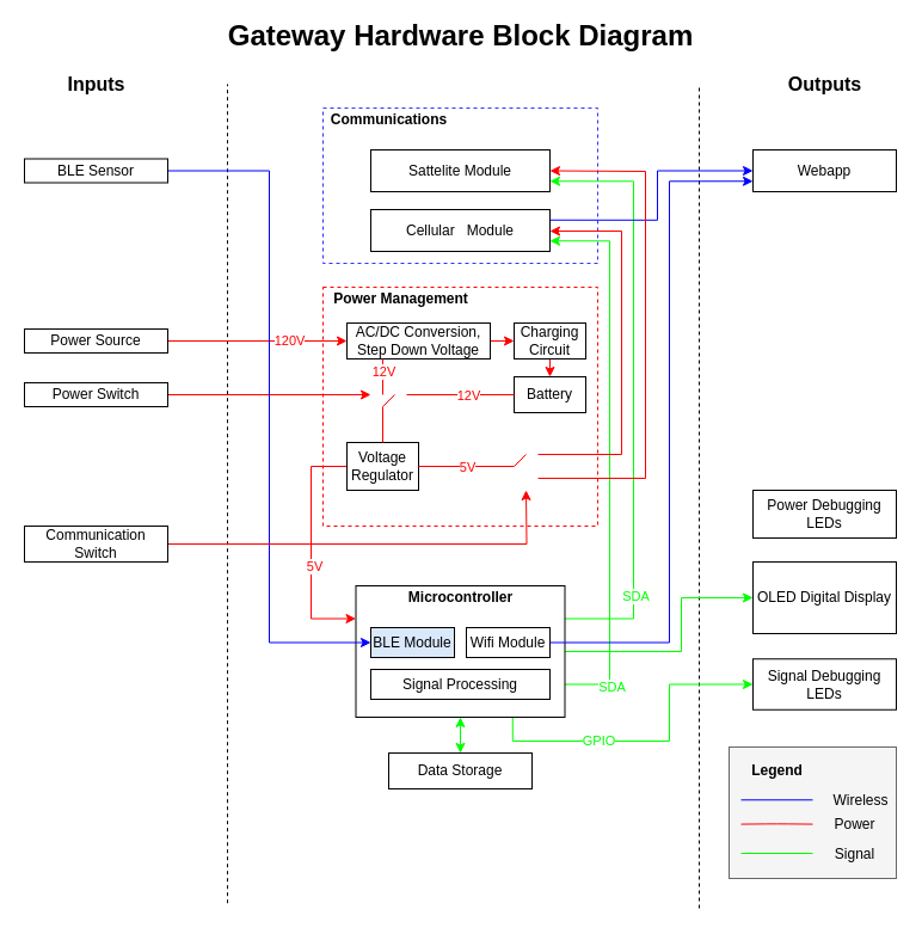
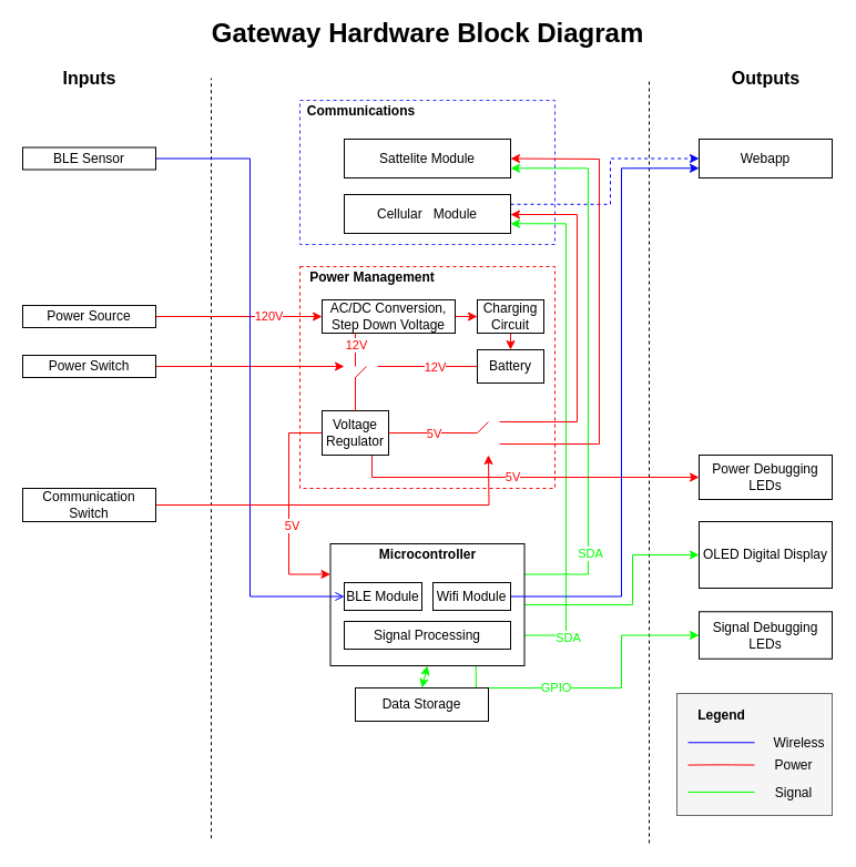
  <mxCell id="0" />
  <mxCell id="1" parent="0" />
  <mxCell id="2" value="" style="endArrow=none;dashed=1;html=1;" parent="1" edge="1"><mxGeometry width="50" height="50" relative="1" as="geometry"><mxPoint x="190" y="755.714" as="sourcePoint" /><mxPoint x="190" y="70" as="targetPoint" /></mxGeometry></mxCell>
  <mxCell id="3" value="" style="endArrow=none;dashed=1;html=1;" parent="1" edge="1"><mxGeometry width="50" height="50" relative="1" as="geometry"><mxPoint x="585" y="760" as="sourcePoint" /><mxPoint x="585" y="70" as="targetPoint" /></mxGeometry></mxCell>
  <mxCell id="4" value="&lt;b&gt;&lt;font style=&quot;font-size: 16px&quot;&gt;Inputs&lt;/font&gt;&lt;/b&gt;" style="text;html=1;align=center;verticalAlign=middle;resizable=0;points=[];autosize=1;strokeColor=none;" parent="1" vertex="1"><mxGeometry x="50" y="60" width="60" height="20" as="geometry" /></mxCell>
  <mxCell id="5" value="&lt;b&gt;&lt;font style=&quot;font-size: 16px&quot;&gt;Outputs&lt;/font&gt;&lt;/b&gt;" style="text;html=1;align=center;verticalAlign=middle;resizable=0;points=[];autosize=1;strokeColor=none;" parent="1" vertex="1"><mxGeometry x="650" y="60" width="80" height="20" as="geometry" /></mxCell>
  <mxCell id="6" value="" style="rounded=0;whiteSpace=wrap;html=1;dashed=1;strokeColor=#FF0000;" parent="1" vertex="1"><mxGeometry x="270" y="240" width="230" height="200" as="geometry" /></mxCell>
  <mxCell id="7" value="" style="rounded=0;whiteSpace=wrap;html=1;dashed=1;strokeColor=#3333FF;" parent="1" vertex="1"><mxGeometry x="270" y="90" width="230" height="130" as="geometry" /></mxCell>
  <mxCell id="8" style="edgeStyle=orthogonalEdgeStyle;rounded=0;orthogonalLoop=1;jettySize=auto;html=1;exitX=0.75;exitY=1;exitDx=0;exitDy=0;strokeColor=#00FF00;entryX=0;entryY=0.5;entryDx=0;entryDy=0;" parent="1" source="14" target="17" edge="1"><mxGeometry relative="1" as="geometry"><mxPoint x="630" y="570" as="targetPoint" /><Array as="points"><mxPoint x="429" y="620" /><mxPoint x="560" y="620" /><mxPoint x="560" y="573" /></Array></mxGeometry></mxCell>
  <mxCell id="9" style="edgeStyle=orthogonalEdgeStyle;rounded=0;orthogonalLoop=1;jettySize=auto;html=1;exitX=1;exitY=0.75;exitDx=0;exitDy=0;entryX=1;entryY=0.75;entryDx=0;entryDy=0;strokeColor=#00FF00;" parent="1" source="14" target="35" edge="1"><mxGeometry relative="1" as="geometry"><Array as="points"><mxPoint x="510" y="573" /><mxPoint x="510" y="201" /></Array></mxGeometry></mxCell>
  <mxCell id="10" value="SDA&lt;br&gt;" style="edgeLabel;html=1;align=center;verticalAlign=middle;resizable=0;points=[];fontColor=#00FF00;" parent="9" vertex="1" connectable="0"><mxGeometry x="-0.837" y="-2" relative="1" as="geometry"><mxPoint x="2" as="offset" /></mxGeometry></mxCell>
  <mxCell id="11" style="edgeStyle=orthogonalEdgeStyle;rounded=0;orthogonalLoop=1;jettySize=auto;html=1;entryX=1;entryY=0.75;entryDx=0;entryDy=0;strokeColor=#00FF00;exitX=1;exitY=0.25;exitDx=0;exitDy=0;" parent="1" source="14" target="36" edge="1"><mxGeometry relative="1" as="geometry"><Array as="points"><mxPoint x="530" y="518" /><mxPoint x="530" y="151" /></Array><mxPoint x="500" y="510" as="sourcePoint" /></mxGeometry></mxCell>
  <mxCell id="12" value="SDA" style="edgeLabel;html=1;align=center;verticalAlign=middle;resizable=0;points=[];fontColor=#00FF00;" parent="11" vertex="1" connectable="0"><mxGeometry x="-0.686" y="-1" relative="1" as="geometry"><mxPoint y="1" as="offset" /></mxGeometry></mxCell>
  <mxCell id="13" style="edgeStyle=orthogonalEdgeStyle;rounded=0;orthogonalLoop=1;jettySize=auto;html=1;exitX=1;exitY=0.5;exitDx=0;exitDy=0;strokeColor=#00FF00;entryX=0;entryY=0.5;entryDx=0;entryDy=0;" edge="1" parent="1" source="14" target="72"><mxGeometry relative="1" as="geometry"><mxPoint x="520" y="560" as="targetPoint" /><Array as="points"><mxPoint x="570" y="545" /><mxPoint x="570" y="500" /></Array></mxGeometry></mxCell>
  <mxCell id="14" value="" style="rounded=0;whiteSpace=wrap;html=1;" parent="1" vertex="1"><mxGeometry x="297.5" y="490" width="175" height="110" as="geometry" /></mxCell>
  <mxCell id="15" style="edgeStyle=orthogonalEdgeStyle;rounded=0;orthogonalLoop=1;jettySize=auto;html=1;exitX=1;exitY=0.5;exitDx=0;exitDy=0;strokeColor=#FF0000;" parent="1" source="16" edge="1"><mxGeometry relative="1" as="geometry"><mxPoint x="310" y="330" as="targetPoint" /></mxGeometry></mxCell>
  <mxCell id="16" value="Power Switch" style="rounded=0;whiteSpace=wrap;html=1;strokeColor=#000000;" parent="1" vertex="1"><mxGeometry x="20" y="320" width="120" height="20" as="geometry" /></mxCell>
  <mxCell id="17" value="Signal Debugging LEDs" style="rounded=0;whiteSpace=wrap;html=1;strokeColor=#000000;" parent="1" vertex="1"><mxGeometry x="630" y="551.25" width="120" height="42.5" as="geometry" /></mxCell>
  <mxCell id="18" value="Power Debugging LEDs" style="rounded=0;whiteSpace=wrap;html=1;strokeColor=#000000;" parent="1" vertex="1"><mxGeometry x="630" y="410" width="120" height="40" as="geometry" /></mxCell>
  <mxCell id="19" value="Webapp" style="rounded=0;whiteSpace=wrap;html=1;strokeColor=#000000;" parent="1" vertex="1"><mxGeometry x="630" y="125" width="120" height="35" as="geometry" /></mxCell>
  <mxCell id="20" value="" style="rounded=0;whiteSpace=wrap;html=1;strokeColor=#666666;fillColor=#f5f5f5;fontColor=#333333;" parent="1" vertex="1"><mxGeometry x="610" y="625" width="140" height="110" as="geometry" /></mxCell>
  <mxCell id="21" value="&lt;b&gt;Legend&lt;/b&gt;" style="text;html=1;align=center;verticalAlign=middle;resizable=0;points=[];autosize=1;strokeColor=none;" parent="1" vertex="1"><mxGeometry x="620" y="635" width="60" height="20" as="geometry" /></mxCell>
  <mxCell id="22" value="Wireless" style="text;html=1;align=center;verticalAlign=middle;resizable=0;points=[];autosize=1;strokeColor=none;" parent="1" vertex="1"><mxGeometry x="690" y="660" width="60" height="20" as="geometry" /></mxCell>
  <mxCell id="23" value="Power" style="text;html=1;align=center;verticalAlign=middle;resizable=0;points=[];autosize=1;strokeColor=none;" parent="1" vertex="1"><mxGeometry x="690" y="680" width="50" height="20" as="geometry" /></mxCell>
  <mxCell id="24" value="Signal" style="text;html=1;align=center;verticalAlign=middle;resizable=0;points=[];autosize=1;strokeColor=none;" parent="1" vertex="1"><mxGeometry x="690" y="705" width="50" height="20" as="geometry" /></mxCell>
  <mxCell id="25" value="" style="endArrow=none;html=1;strokeColor=#0000FF;" parent="1" edge="1"><mxGeometry width="50" height="50" relative="1" as="geometry"><mxPoint x="620" y="669.29" as="sourcePoint" /><mxPoint x="680" y="669.29" as="targetPoint" /><Array as="points" /></mxGeometry></mxCell>
  <mxCell id="26" value="" style="endArrow=none;html=1;strokeColor=#FF0000;" parent="1" edge="1"><mxGeometry width="50" height="50" relative="1" as="geometry"><mxPoint x="620" y="689.58" as="sourcePoint" /><mxPoint x="680" y="689.58" as="targetPoint" /><Array as="points"><mxPoint x="650" y="689.29" /></Array></mxGeometry></mxCell>
  <mxCell id="27" value="" style="endArrow=none;html=1;strokeColor=#00FF00;" parent="1" edge="1"><mxGeometry width="50" height="50" relative="1" as="geometry"><mxPoint x="620" y="714" as="sourcePoint" /><mxPoint x="680" y="714" as="targetPoint" /><Array as="points" /></mxGeometry></mxCell>
  <mxCell id="28" value="&lt;b&gt;Microcontroller&lt;/b&gt;" style="text;html=1;align=center;verticalAlign=middle;resizable=0;points=[];autosize=1;strokeColor=none;" parent="1" vertex="1"><mxGeometry x="335" y="490" width="100" height="20" as="geometry" /></mxCell>
  <mxCell id="29" style="edgeStyle=orthogonalEdgeStyle;rounded=0;orthogonalLoop=1;jettySize=auto;html=1;exitX=1;exitY=1;exitDx=0;exitDy=0;entryX=0;entryY=0.5;entryDx=0;entryDy=0;strokeColor=#FF0000;" parent="1" source="31" target="42" edge="1"><mxGeometry relative="1" as="geometry"><mxPoint x="140" y="345" as="sourcePoint" /><Array as="points"><mxPoint x="140" y="285" /></Array></mxGeometry></mxCell>
  <mxCell id="30" value="&lt;font color=&quot;#ff0000&quot;&gt;120V&lt;/font&gt;" style="edgeLabel;html=1;align=center;verticalAlign=middle;resizable=0;points=[];fontColor=#00FF00;" parent="29" vertex="1" connectable="0"><mxGeometry x="0.383" y="1" relative="1" as="geometry"><mxPoint as="offset" /></mxGeometry></mxCell>
  <mxCell id="31" value="Power Source" style="rounded=0;whiteSpace=wrap;html=1;strokeColor=#000000;" parent="1" vertex="1"><mxGeometry x="20" y="275" width="120" height="20" as="geometry" /></mxCell>
- <mxCell id="32" style="edgeStyle=orthogonalEdgeStyle;rounded=0;orthogonalLoop=1;jettySize=auto;html=1;exitX=1;exitY=0.5;exitDx=0;exitDy=0;entryX=0;entryY=0.5;entryDx=0;entryDy=0;strokeColor=#0000FF;" parent="1" source="33" target="55" edge="1"><mxGeometry relative="1" as="geometry"><mxPoint x="280" y="142.5" as="targetPoint" /></mxGeometry></mxCell>
+ <mxCell id="32" style="edgeStyle=orthogonalEdgeStyle;rounded=0;orthogonalLoop=1;jettySize=auto;html=1;exitX=1;exitY=0.5;exitDx=0;exitDy=0;entryX=0;entryY=0.5;entryDx=0;entryDy=0;strokeColor=#0000FF;endArrow=open;" parent="1" source="33" target="55" edge="1"><mxGeometry relative="1" as="geometry"><mxPoint x="280" y="142.5" as="targetPoint" /></mxGeometry></mxCell>
  <mxCell id="33" value="BLE Sensor" style="rounded=0;whiteSpace=wrap;html=1;strokeColor=#000000;" parent="1" vertex="1"><mxGeometry x="20" y="132.5" width="120" height="20" as="geometry" /></mxCell>
- <mxCell id="34" style="edgeStyle=orthogonalEdgeStyle;rounded=0;orthogonalLoop=1;jettySize=auto;html=1;exitX=1;exitY=0.25;exitDx=0;exitDy=0;entryX=0;entryY=0.5;entryDx=0;entryDy=0;strokeColor=#0000FF;" parent="1" source="35" target="19" edge="1"><mxGeometry relative="1" as="geometry"><Array as="points"><mxPoint x="550" y="184" /><mxPoint x="550" y="143" /></Array></mxGeometry></mxCell>
+ <mxCell id="34" style="edgeStyle=orthogonalEdgeStyle;rounded=0;orthogonalLoop=1;jettySize=auto;html=1;exitX=1;exitY=0.25;exitDx=0;exitDy=0;entryX=0;entryY=0.5;entryDx=0;entryDy=0;strokeColor=#0000FF;dashed=1;" parent="1" source="35" target="19" edge="1"><mxGeometry relative="1" as="geometry"><Array as="points"><mxPoint x="550" y="184" /><mxPoint x="550" y="143" /></Array></mxGeometry></mxCell>
  <mxCell id="35" value="Cellular&amp;nbsp; &amp;nbsp;Module" style="rounded=0;whiteSpace=wrap;html=1;strokeColor=#000000;" parent="1" vertex="1"><mxGeometry x="310" y="175" width="150" height="35" as="geometry" /></mxCell>
  <mxCell id="36" value="Sattelite Module" style="rounded=0;whiteSpace=wrap;html=1;strokeColor=#000000;" parent="1" vertex="1"><mxGeometry x="310" y="125" width="150" height="35" as="geometry" /></mxCell>
  <mxCell id="37" value="&lt;b&gt;Communications&lt;/b&gt;" style="text;html=1;align=center;verticalAlign=middle;resizable=0;points=[];autosize=1;strokeColor=none;" parent="1" vertex="1"><mxGeometry x="270" y="90" width="110" height="20" as="geometry" /></mxCell>
  <mxCell id="38" value="&lt;b&gt;&lt;font style=&quot;font-size: 24px&quot;&gt;Gateway Hardware Block Diagram&lt;/font&gt;&lt;/b&gt;" style="text;html=1;align=center;verticalAlign=middle;resizable=0;points=[];autosize=1;strokeColor=none;" parent="1" vertex="1"><mxGeometry x="185" y="20" width="400" height="20" as="geometry" /></mxCell>
+ <mxCell id="39" style="edgeStyle=orthogonalEdgeStyle;rounded=0;orthogonalLoop=1;jettySize=auto;html=1;exitX=0.75;exitY=1;exitDx=0;exitDy=0;strokeColor=#FF0000;entryX=0;entryY=0.5;entryDx=0;entryDy=0;" parent="1" source="58" target="18" edge="1"><mxGeometry relative="1" as="geometry"><mxPoint x="610" y="389.941" as="targetPoint" /></mxGeometry></mxCell>
+ <mxCell id="40" value="5V" style="edgeLabel;html=1;align=center;verticalAlign=middle;resizable=0;points=[];fontColor=#FF0000;" parent="39" vertex="1" connectable="0"><mxGeometry x="-0.075" y="1" relative="1" as="geometry"><mxPoint as="offset" /></mxGeometry></mxCell>
  <mxCell id="41" style="edgeStyle=orthogonalEdgeStyle;rounded=0;orthogonalLoop=1;jettySize=auto;html=1;exitX=1;exitY=0.5;exitDx=0;exitDy=0;entryX=0;entryY=0.5;entryDx=0;entryDy=0;strokeColor=#FF0000;" edge="1" parent="1" source="42" target="71"><mxGeometry relative="1" as="geometry" /></mxCell>
  <mxCell id="42" value="AC/DC Conversion, Step Down Voltage" style="whiteSpace=wrap;html=1;strokeColor=#000000;" parent="1" vertex="1"><mxGeometry x="290" y="270" width="120" height="30" as="geometry" /></mxCell>
  <mxCell id="43" value="&lt;b&gt;Power Management&lt;/b&gt;" style="text;html=1;align=center;verticalAlign=middle;resizable=0;points=[];autosize=1;strokeColor=none;" parent="1" vertex="1"><mxGeometry x="270" y="240" width="130" height="20" as="geometry" /></mxCell>
  <mxCell id="44" value="Signal Processing" style="rounded=0;whiteSpace=wrap;html=1;strokeColor=#000000;" parent="1" vertex="1"><mxGeometry x="310" y="560" width="150" height="25" as="geometry" /></mxCell>
- <mxCell id="45" value="Data Storage" style="rounded=0;whiteSpace=wrap;html=1;strokeColor=#000000;" parent="1" vertex="1"><mxGeometry x="325" y="630" width="120" height="30" as="geometry" /></mxCell>
+ <mxCell id="45" value="Data Storage" style="rounded=0;whiteSpace=wrap;html=1;strokeColor=#000000;" parent="1" vertex="1"><mxGeometry x="320" y="620" width="120" height="30" as="geometry" /></mxCell>
  <mxCell id="46" value="" style="endArrow=classic;startArrow=classic;html=1;strokeColor=#00FF00;entryX=0.5;entryY=0;entryDx=0;entryDy=0;exitX=0.5;exitY=1;exitDx=0;exitDy=0;" parent="1" source="14" target="45" edge="1"><mxGeometry width="50" height="50" relative="1" as="geometry"><mxPoint x="500" y="540" as="sourcePoint" /><mxPoint x="550" y="490" as="targetPoint" /></mxGeometry></mxCell>
  <mxCell id="47" style="edgeStyle=orthogonalEdgeStyle;rounded=0;orthogonalLoop=1;jettySize=auto;html=1;exitX=1;exitY=0.5;exitDx=0;exitDy=0;strokeColor=#FF0000;" parent="1" source="48" edge="1"><mxGeometry relative="1" as="geometry"><mxPoint x="440" y="410" as="targetPoint" /></mxGeometry></mxCell>
  <mxCell id="48" value="Communication Switch" style="rounded=0;whiteSpace=wrap;html=1;strokeColor=#000000;" parent="1" vertex="1"><mxGeometry x="20" y="440" width="120" height="30" as="geometry" /></mxCell>
  <mxCell id="49" style="edgeStyle=orthogonalEdgeStyle;rounded=0;orthogonalLoop=1;jettySize=auto;html=1;exitX=0;exitY=0.5;exitDx=0;exitDy=0;entryX=0;entryY=0.25;entryDx=0;entryDy=0;strokeColor=#FF0000;" parent="1" source="58" target="14" edge="1"><mxGeometry relative="1" as="geometry"><Array as="points"><mxPoint x="260" y="390" /><mxPoint x="260" y="518" /></Array></mxGeometry></mxCell>
  <mxCell id="50" value="5V" style="edgeLabel;html=1;align=center;verticalAlign=middle;resizable=0;points=[];fontColor=#FF0000;" parent="49" vertex="1" connectable="0"><mxGeometry x="0.156" y="2" relative="1" as="geometry"><mxPoint as="offset" /></mxGeometry></mxCell>
  <mxCell id="51" value="Battery" style="whiteSpace=wrap;html=1;strokeColor=#000000;" parent="1" vertex="1"><mxGeometry x="430" y="315" width="60" height="30" as="geometry" /></mxCell>
  <mxCell id="52" style="edgeStyle=orthogonalEdgeStyle;rounded=0;orthogonalLoop=1;jettySize=auto;html=1;exitX=1;exitY=0.5;exitDx=0;exitDy=0;entryX=0;entryY=0.75;entryDx=0;entryDy=0;strokeColor=#0000FF;" parent="1" source="54" target="19" edge="1"><mxGeometry relative="1" as="geometry"><Array as="points"><mxPoint x="560" y="538" /><mxPoint x="560" y="151" /></Array></mxGeometry></mxCell>
  <mxCell id="53" value="&lt;font color=&quot;#00ff00&quot;&gt;GPIO&lt;/font&gt;" style="edgeLabel;html=1;align=center;verticalAlign=middle;resizable=0;points=[];fontColor=#FF0000;" parent="52" vertex="1" connectable="0"><mxGeometry x="-0.64" y="-11" relative="1" as="geometry"><mxPoint x="-71" y="82" as="offset" /></mxGeometry></mxCell>
  <mxCell id="54" value="Wifi Module" style="rounded=0;whiteSpace=wrap;html=1;strokeColor=#000000;" parent="1" vertex="1"><mxGeometry x="390" y="525" width="70" height="25" as="geometry" /></mxCell>
- <mxCell id="55" value="BLE Module" style="rounded=0;whiteSpace=wrap;html=1;strokeColor=#000000;fillColor=#dae8fc;" parent="1" vertex="1"><mxGeometry x="310" y="525" width="70" height="25" as="geometry" /></mxCell>
+ <mxCell id="55" value="BLE Module" style="rounded=0;whiteSpace=wrap;html=1;strokeColor=#000000;" parent="1" vertex="1"><mxGeometry x="310" y="525" width="70" height="25" as="geometry" /></mxCell>
  <mxCell id="56" value="" style="endArrow=none;html=1;rounded=0;strokeColor=#FF0000;entryX=0;entryY=0.5;entryDx=0;entryDy=0;" parent="1" target="51" edge="1"><mxGeometry width="50" height="50" relative="1" as="geometry"><mxPoint x="340" y="330" as="sourcePoint" /><mxPoint x="380" y="380" as="targetPoint" /><Array as="points" /></mxGeometry></mxCell>
  <mxCell id="57" value="12V" style="edgeLabel;html=1;align=center;verticalAlign=middle;resizable=0;points=[];fontColor=#FF0000;" parent="56" vertex="1" connectable="0"><mxGeometry x="0.03" y="-2" relative="1" as="geometry"><mxPoint x="5" y="-2" as="offset" /></mxGeometry></mxCell>
  <mxCell id="58" value="Voltage Regulator" style="whiteSpace=wrap;html=1;strokeColor=#000000;" parent="1" vertex="1"><mxGeometry x="290" y="370" width="60" height="40" as="geometry" /></mxCell>
  <mxCell id="59" value="" style="endArrow=none;html=1;rounded=0;strokeColor=#FF0000;entryX=0.5;entryY=0;entryDx=0;entryDy=0;" parent="1" target="58" edge="1"><mxGeometry width="50" height="50" relative="1" as="geometry"><mxPoint x="320" y="340" as="sourcePoint" /><mxPoint x="240" y="430" as="targetPoint" /></mxGeometry></mxCell>
  <mxCell id="60" value="" style="endArrow=none;html=1;rounded=0;strokeColor=#FF0000;entryX=1;entryY=0.5;entryDx=0;entryDy=0;" parent="1" target="58" edge="1"><mxGeometry width="50" height="50" relative="1" as="geometry"><mxPoint x="430" y="390" as="sourcePoint" /><mxPoint x="230" y="370" as="targetPoint" /></mxGeometry></mxCell>
  <mxCell id="61" value="5V" style="edgeLabel;html=1;align=center;verticalAlign=middle;resizable=0;points=[];fontColor=#FF0000;" parent="60" vertex="1" connectable="0"><mxGeometry x="0.308" y="2" relative="1" as="geometry"><mxPoint x="12" y="-2" as="offset" /></mxGeometry></mxCell>
  <mxCell id="62" value="" style="endArrow=none;html=1;rounded=0;strokeColor=#FF0000;" parent="1" edge="1"><mxGeometry width="50" height="50" relative="1" as="geometry"><mxPoint x="330" y="330" as="sourcePoint" /><mxPoint x="320" y="340" as="targetPoint" /></mxGeometry></mxCell>
  <mxCell id="63" value="" style="endArrow=classic;html=1;rounded=0;strokeColor=#FF0000;" parent="1" edge="1"><mxGeometry width="50" height="50" relative="1" as="geometry"><mxPoint x="520" y="380" as="sourcePoint" /><mxPoint x="460" y="193" as="targetPoint" /><Array as="points"><mxPoint x="520" y="193" /></Array></mxGeometry></mxCell>
  <mxCell id="64" value="" style="endArrow=none;html=1;rounded=0;strokeColor=#FF0000;" parent="1" edge="1"><mxGeometry width="50" height="50" relative="1" as="geometry"><mxPoint x="450" y="380" as="sourcePoint" /><mxPoint x="520" y="380" as="targetPoint" /></mxGeometry></mxCell>
  <mxCell id="65" value="" style="endArrow=classic;html=1;rounded=0;strokeColor=#FF0000;entryX=1;entryY=0.5;entryDx=0;entryDy=0;" parent="1" target="36" edge="1"><mxGeometry width="50" height="50" relative="1" as="geometry"><mxPoint x="540" y="400" as="sourcePoint" /><mxPoint x="470" y="203" as="targetPoint" /><Array as="points"><mxPoint x="540" y="143" /></Array></mxGeometry></mxCell>
  <mxCell id="66" value="" style="endArrow=none;html=1;rounded=0;strokeColor=#FF0000;exitX=0.783;exitY=0.8;exitDx=0;exitDy=0;exitPerimeter=0;" parent="1" source="6" edge="1"><mxGeometry width="50" height="50" relative="1" as="geometry"><mxPoint x="400" y="430" as="sourcePoint" /><mxPoint x="540" y="400" as="targetPoint" /></mxGeometry></mxCell>
  <mxCell id="67" value="" style="endArrow=none;html=1;rounded=0;strokeColor=#FF0000;" parent="1" edge="1"><mxGeometry width="50" height="50" relative="1" as="geometry"><mxPoint x="430" y="390" as="sourcePoint" /><mxPoint x="440" y="380" as="targetPoint" /></mxGeometry></mxCell>
  <mxCell id="68" value="" style="endArrow=none;html=1;rounded=0;fontColor=#FF0000;strokeColor=#FF0000;entryX=0.25;entryY=1;entryDx=0;entryDy=0;" parent="1" target="42" edge="1"><mxGeometry width="50" height="50" relative="1" as="geometry"><mxPoint x="320" y="330" as="sourcePoint" /><mxPoint x="450" y="360" as="targetPoint" /></mxGeometry></mxCell>
  <mxCell id="69" value="12V" style="edgeLabel;html=1;align=center;verticalAlign=middle;resizable=0;points=[];fontColor=#FF0000;" parent="68" vertex="1" connectable="0"><mxGeometry x="-0.207" y="-1" relative="1" as="geometry"><mxPoint x="-1" y="-8" as="offset" /></mxGeometry></mxCell>
  <mxCell id="70" style="edgeStyle=orthogonalEdgeStyle;rounded=0;orthogonalLoop=1;jettySize=auto;html=1;exitX=0.5;exitY=1;exitDx=0;exitDy=0;entryX=0.5;entryY=0;entryDx=0;entryDy=0;strokeColor=#FF0000;" edge="1" parent="1" source="71" target="51"><mxGeometry relative="1" as="geometry" /></mxCell>
  <mxCell id="71" value="Charging Circuit" style="whiteSpace=wrap;html=1;strokeColor=#000000;" vertex="1" parent="1"><mxGeometry x="430" y="270" width="60" height="30" as="geometry" /></mxCell>
  <mxCell id="72" value="OLED Digital Display" style="rounded=0;whiteSpace=wrap;html=1;strokeColor=#000000;" vertex="1" parent="1"><mxGeometry x="630" y="470" width="120" height="60" as="geometry" /></mxCell>
